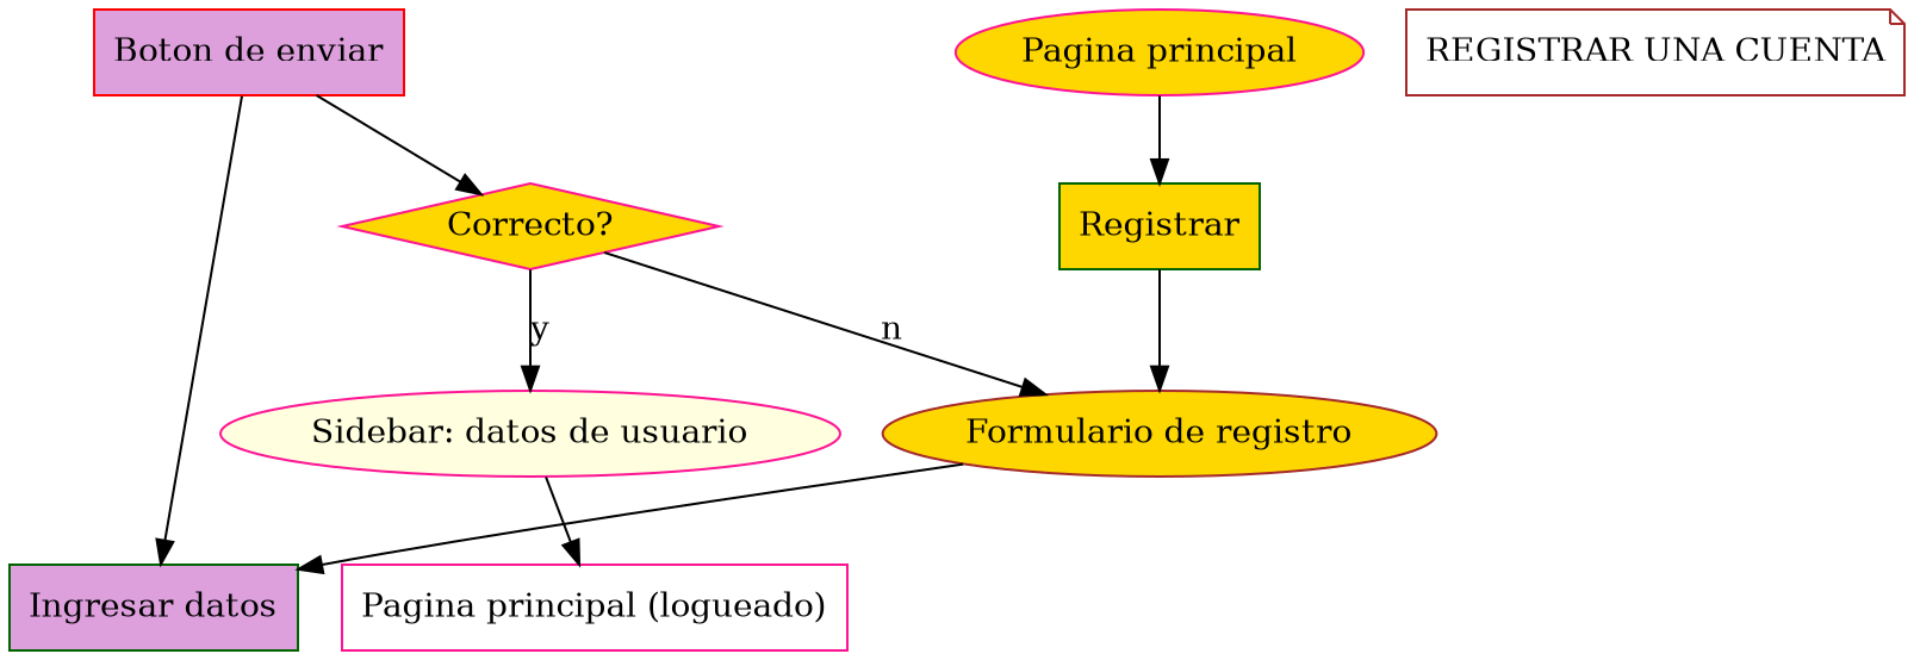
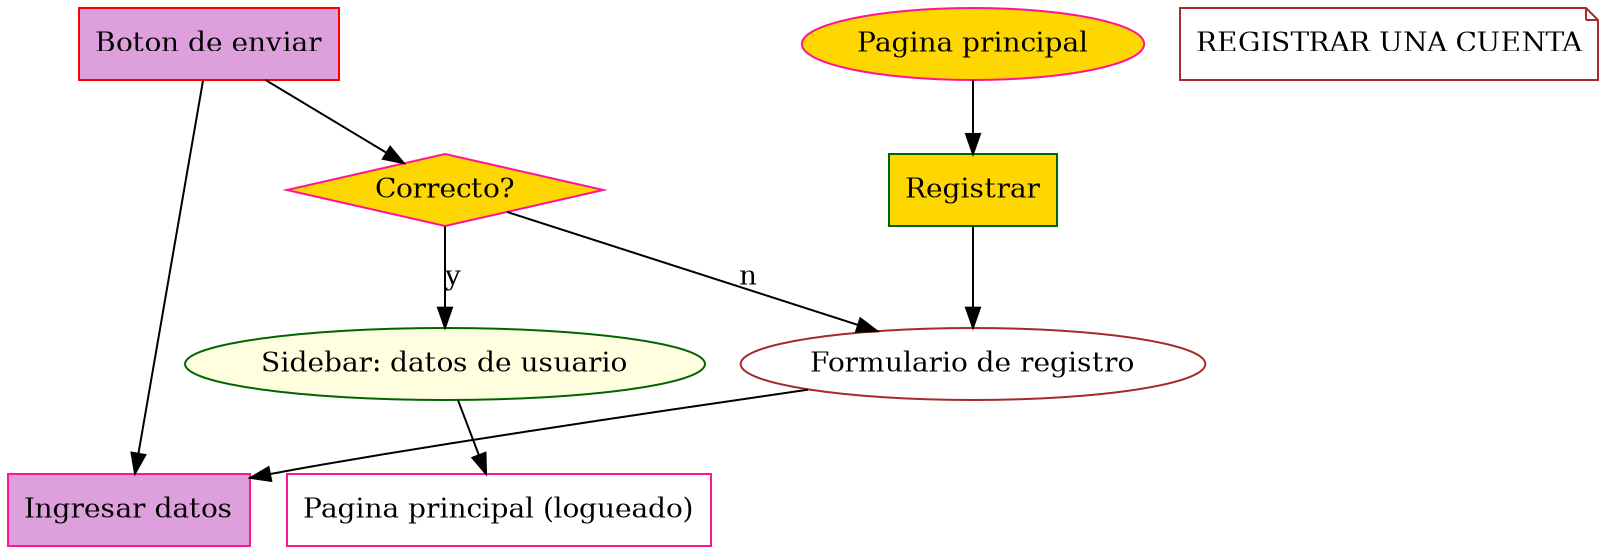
  digraph {
    node [color=deeppink fillcolor=gold shape=box style=filled]
    "Correcto?" [shape=diamond]
    "Pagina principal" [shape=ellipse]
-   "Formulario de registro" [color=brown shape=ellipse]
-   "Sidebar: datos de usuario" [fillcolor=lightyellow shape=ellipse]
+   "Formulario de registro" [color=brown fillcolor=white shape=ellipse]
+   "Sidebar: datos de usuario" [color=darkgreen fillcolor=lightyellow shape=ellipse]
    "REGISTRAR UNA CUENTA" [color=brown fillcolor=white shape=note]
    Registrar [color=darkgreen]
-   "Ingresar datos" [color=darkgreen fillcolor=plum]
+   "Ingresar datos" [fillcolor=plum]
    "Pagina principal (logueado)" [fillcolor=white]
    "Boton de enviar" [color=red fillcolor=plum]
    subgraph sub_1 {
      "Correcto?"
    }
    subgraph sub_2 {
      "Pagina principal"
      "Formulario de registro"
      "Sidebar: datos de usuario"
    }
    subgraph sub_3 {
      "REGISTRAR UNA CUENTA"
    }
    "Correcto?" -> "Formulario de registro" [label=n]
    "Correcto?" -> "Sidebar: datos de usuario" [label=y]
    "Pagina principal" -> Registrar
    "Formulario de registro" -> "Ingresar datos"
    "Sidebar: datos de usuario" -> "Pagina principal (logueado)"
    Registrar -> "Formulario de registro"
    "Boton de enviar" -> "Correcto?"
    "Boton de enviar" -> "Ingresar datos"
  }
